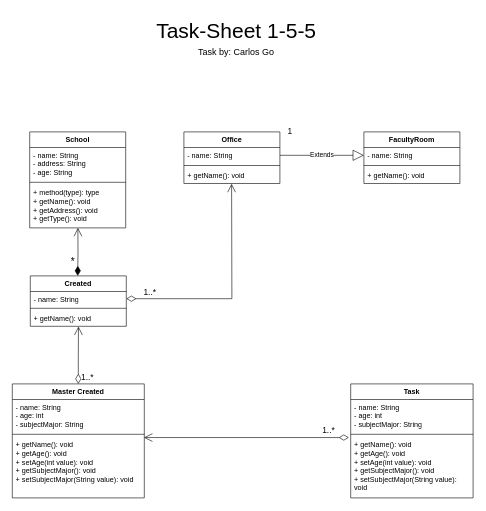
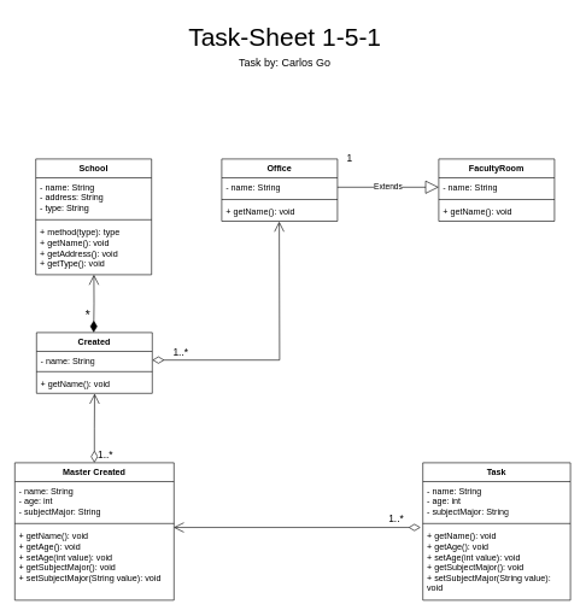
  <mxCell id="0" />
  <mxCell id="1" parent="0" />
  <mxCell id="2" value="Created" style="swimlane;fontStyle=1;align=center;verticalAlign=top;childLayout=stackLayout;horizontal=1;startSize=26;horizontalStack=0;resizeParent=1;resizeParentMax=0;resizeLast=0;collapsible=1;marginBottom=0;whiteSpace=wrap;html=1;" parent="1" vertex="1"><mxGeometry x="50" y="459" width="160" height="84" as="geometry" /></mxCell>
  <mxCell id="3" value="- name: String" style="text;strokeColor=none;fillColor=none;align=left;verticalAlign=top;spacingLeft=4;spacingRight=4;overflow=hidden;rotatable=0;points=[[0,0.5],[1,0.5]];portConstraint=eastwest;whiteSpace=wrap;html=1;" parent="2" vertex="1"><mxGeometry y="26" width="160" height="24" as="geometry" /></mxCell>
  <mxCell id="4" value="" style="line;strokeWidth=1;fillColor=none;align=left;verticalAlign=middle;spacingTop=-1;spacingLeft=3;spacingRight=3;rotatable=0;labelPosition=right;points=[];portConstraint=eastwest;strokeColor=inherit;" parent="2" vertex="1"><mxGeometry y="50" width="160" height="8" as="geometry" /></mxCell>
  <mxCell id="5" value="+ getName(): void" style="text;strokeColor=none;fillColor=none;align=left;verticalAlign=top;spacingLeft=4;spacingRight=4;overflow=hidden;rotatable=0;points=[[0,0.5],[1,0.5]];portConstraint=eastwest;whiteSpace=wrap;html=1;" parent="2" vertex="1"><mxGeometry y="58" width="160" height="26" as="geometry" /></mxCell>
  <mxCell id="6" value="Office" style="swimlane;fontStyle=1;align=center;verticalAlign=top;childLayout=stackLayout;horizontal=1;startSize=26;horizontalStack=0;resizeParent=1;resizeParentMax=0;resizeLast=0;collapsible=1;marginBottom=0;whiteSpace=wrap;html=1;" parent="1" vertex="1"><mxGeometry x="306" y="219" width="160" height="86" as="geometry" /></mxCell>
  <mxCell id="7" value="- name: String" style="text;strokeColor=none;fillColor=none;align=left;verticalAlign=top;spacingLeft=4;spacingRight=4;overflow=hidden;rotatable=0;points=[[0,0.5],[1,0.5]];portConstraint=eastwest;whiteSpace=wrap;html=1;" parent="6" vertex="1"><mxGeometry y="26" width="160" height="26" as="geometry" /></mxCell>
  <mxCell id="8" value="" style="line;strokeWidth=1;fillColor=none;align=left;verticalAlign=middle;spacingTop=-1;spacingLeft=3;spacingRight=3;rotatable=0;labelPosition=right;points=[];portConstraint=eastwest;strokeColor=inherit;" parent="6" vertex="1"><mxGeometry y="52" width="160" height="8" as="geometry" /></mxCell>
  <mxCell id="9" value="+ getName(): void" style="text;strokeColor=none;fillColor=none;align=left;verticalAlign=top;spacingLeft=4;spacingRight=4;overflow=hidden;rotatable=0;points=[[0,0.5],[1,0.5]];portConstraint=eastwest;whiteSpace=wrap;html=1;" parent="6" vertex="1"><mxGeometry y="60" width="160" height="26" as="geometry" /></mxCell>
  <mxCell id="10" value="Task" style="swimlane;fontStyle=1;align=center;verticalAlign=top;childLayout=stackLayout;horizontal=1;startSize=26;horizontalStack=0;resizeParent=1;resizeParentMax=0;resizeLast=0;collapsible=1;marginBottom=0;whiteSpace=wrap;html=1;" parent="1" vertex="1"><mxGeometry x="584" y="639" width="204" height="190" as="geometry" /></mxCell>
  <mxCell id="11" value="- name: String&lt;div&gt;- age: int&lt;/div&gt;&lt;div&gt;- subjectMajor: String&lt;/div&gt;" style="text;strokeColor=none;fillColor=none;align=left;verticalAlign=top;spacingLeft=4;spacingRight=4;overflow=hidden;rotatable=0;points=[[0,0.5],[1,0.5]];portConstraint=eastwest;whiteSpace=wrap;html=1;" parent="10" vertex="1"><mxGeometry y="26" width="204" height="54" as="geometry" /></mxCell>
  <mxCell id="12" value="" style="line;strokeWidth=1;fillColor=none;align=left;verticalAlign=middle;spacingTop=-1;spacingLeft=3;spacingRight=3;rotatable=0;labelPosition=right;points=[];portConstraint=eastwest;strokeColor=inherit;" parent="10" vertex="1"><mxGeometry y="80" width="204" height="8" as="geometry" /></mxCell>
  <mxCell id="13" value="+ getName(): void&lt;div&gt;+ getAge(): void&lt;/div&gt;&lt;div&gt;+ setAge(int value): void&lt;/div&gt;&lt;div&gt;+ getSubjectMajor(): void&lt;/div&gt;&lt;div&gt;+ setSubjectMajor(String value): void&amp;nbsp;&lt;/div&gt;" style="text;strokeColor=none;fillColor=none;align=left;verticalAlign=top;spacingLeft=4;spacingRight=4;overflow=hidden;rotatable=0;points=[[0,0.5],[1,0.5]];portConstraint=eastwest;whiteSpace=wrap;html=1;" parent="10" vertex="1"><mxGeometry y="88" width="204" height="102" as="geometry" /></mxCell>
  <mxCell id="14" value="FacultyRoom" style="swimlane;fontStyle=1;align=center;verticalAlign=top;childLayout=stackLayout;horizontal=1;startSize=26;horizontalStack=0;resizeParent=1;resizeParentMax=0;resizeLast=0;collapsible=1;marginBottom=0;whiteSpace=wrap;html=1;" parent="1" vertex="1"><mxGeometry x="606" y="219" width="160" height="86" as="geometry" /></mxCell>
  <mxCell id="15" value="- name: String" style="text;strokeColor=none;fillColor=none;align=left;verticalAlign=top;spacingLeft=4;spacingRight=4;overflow=hidden;rotatable=0;points=[[0,0.5],[1,0.5]];portConstraint=eastwest;whiteSpace=wrap;html=1;" parent="14" vertex="1"><mxGeometry y="26" width="160" height="26" as="geometry" /></mxCell>
  <mxCell id="16" value="" style="line;strokeWidth=1;fillColor=none;align=left;verticalAlign=middle;spacingTop=-1;spacingLeft=3;spacingRight=3;rotatable=0;labelPosition=right;points=[];portConstraint=eastwest;strokeColor=inherit;" parent="14" vertex="1"><mxGeometry y="52" width="160" height="8" as="geometry" /></mxCell>
  <mxCell id="17" value="+ getName(): void" style="text;strokeColor=none;fillColor=none;align=left;verticalAlign=top;spacingLeft=4;spacingRight=4;overflow=hidden;rotatable=0;points=[[0,0.5],[1,0.5]];portConstraint=eastwest;whiteSpace=wrap;html=1;" parent="14" vertex="1"><mxGeometry y="60" width="160" height="26" as="geometry" /></mxCell>
  <mxCell id="18" value="School" style="swimlane;fontStyle=1;align=center;verticalAlign=top;childLayout=stackLayout;horizontal=1;startSize=26;horizontalStack=0;resizeParent=1;resizeParentMax=0;resizeLast=0;collapsible=1;marginBottom=0;whiteSpace=wrap;html=1;" parent="1" vertex="1"><mxGeometry x="49" y="219" width="160" height="160" as="geometry"><mxRectangle x="320" y="-140" width="100" height="30" as="alternateBounds" /></mxGeometry></mxCell>
- <mxCell id="19" value="- name: String&lt;div&gt;- address: String&lt;/div&gt;&lt;div&gt;- age: String&lt;/div&gt;" style="text;strokeColor=none;fillColor=none;align=left;verticalAlign=top;spacingLeft=4;spacingRight=4;overflow=hidden;rotatable=0;points=[[0,0.5],[1,0.5]];portConstraint=eastwest;whiteSpace=wrap;html=1;" parent="18" vertex="1"><mxGeometry y="26" width="160" height="54" as="geometry" /></mxCell>
+ <mxCell id="19" value="- name: String&lt;div&gt;- address: String&lt;/div&gt;&lt;div&gt;- type: String&lt;/div&gt;" style="text;strokeColor=none;fillColor=none;align=left;verticalAlign=top;spacingLeft=4;spacingRight=4;overflow=hidden;rotatable=0;points=[[0,0.5],[1,0.5]];portConstraint=eastwest;whiteSpace=wrap;html=1;" parent="18" vertex="1"><mxGeometry y="26" width="160" height="54" as="geometry" /></mxCell>
  <mxCell id="20" value="" style="line;strokeWidth=1;fillColor=none;align=left;verticalAlign=middle;spacingTop=-1;spacingLeft=3;spacingRight=3;rotatable=0;labelPosition=right;points=[];portConstraint=eastwest;strokeColor=inherit;" parent="18" vertex="1"><mxGeometry y="80" width="160" height="8" as="geometry" /></mxCell>
  <mxCell id="21" value="+ method(type): type&lt;div&gt;+ getName(): void&lt;/div&gt;&lt;div&gt;+ getAddress(): void&lt;/div&gt;&lt;div&gt;+ getType(): void&lt;/div&gt;" style="text;strokeColor=none;fillColor=none;align=left;verticalAlign=top;spacingLeft=4;spacingRight=4;overflow=hidden;rotatable=0;points=[[0,0.5],[1,0.5]];portConstraint=eastwest;whiteSpace=wrap;html=1;" parent="18" vertex="1"><mxGeometry y="88" width="160" height="72" as="geometry" /></mxCell>
  <mxCell id="22" value="Master Created" style="swimlane;fontStyle=1;align=center;verticalAlign=top;childLayout=stackLayout;horizontal=1;startSize=26;horizontalStack=0;resizeParent=1;resizeParentMax=0;resizeLast=0;collapsible=1;marginBottom=0;whiteSpace=wrap;html=1;" vertex="1" parent="1"><mxGeometry x="20" y="639" width="220" height="190" as="geometry" /></mxCell>
  <mxCell id="23" value="- name: String&lt;div&gt;- age: int&lt;/div&gt;&lt;div&gt;- subjectMajor: String&lt;/div&gt;" style="text;strokeColor=none;fillColor=none;align=left;verticalAlign=top;spacingLeft=4;spacingRight=4;overflow=hidden;rotatable=0;points=[[0,0.5],[1,0.5]];portConstraint=eastwest;whiteSpace=wrap;html=1;" vertex="1" parent="22"><mxGeometry y="26" width="220" height="54" as="geometry" /></mxCell>
  <mxCell id="24" value="" style="line;strokeWidth=1;fillColor=none;align=left;verticalAlign=middle;spacingTop=-1;spacingLeft=3;spacingRight=3;rotatable=0;labelPosition=right;points=[];portConstraint=eastwest;strokeColor=inherit;" vertex="1" parent="22"><mxGeometry y="80" width="220" height="8" as="geometry" /></mxCell>
  <mxCell id="25" value="+ getName(): void&lt;div&gt;+ getAge(): void&lt;/div&gt;&lt;div&gt;+ setAge(int value): void&lt;/div&gt;&lt;div&gt;+ getSubjectMajor(): void&lt;/div&gt;&lt;div&gt;+ setSubjectMajor(String value): void&amp;nbsp;&lt;/div&gt;" style="text;strokeColor=none;fillColor=none;align=left;verticalAlign=top;spacingLeft=4;spacingRight=4;overflow=hidden;rotatable=0;points=[[0,0.5],[1,0.5]];portConstraint=eastwest;whiteSpace=wrap;html=1;" vertex="1" parent="22"><mxGeometry y="88" width="220" height="102" as="geometry" /></mxCell>
  <mxCell id="26" value="*" style="endArrow=open;html=1;endSize=12;startArrow=diamondThin;startSize=14;startFill=1;edgeStyle=orthogonalEdgeStyle;align=left;verticalAlign=bottom;rounded=0;entryX=0.502;entryY=0.999;entryDx=0;entryDy=0;entryPerimeter=0;exitX=0.5;exitY=0;exitDx=0;exitDy=0;fontSize=17;" edge="1" parent="1" target="21"><mxGeometry x="-0.751" y="13" relative="1" as="geometry"><mxPoint x="129" y="459" as="sourcePoint" /><mxPoint x="154" y="429" as="targetPoint" /><mxPoint as="offset" /></mxGeometry></mxCell>
  <mxCell id="27" value="1..*" style="endArrow=open;html=1;endSize=12;startArrow=diamondThin;startSize=14;startFill=0;edgeStyle=orthogonalEdgeStyle;align=left;verticalAlign=bottom;rounded=0;entryX=0.503;entryY=1.018;entryDx=0;entryDy=0;entryPerimeter=0;exitX=1;exitY=0.5;exitDx=0;exitDy=0;fontSize=14;" edge="1" parent="1" source="3"><mxGeometry x="-0.854" relative="1" as="geometry"><mxPoint x="250" y="519" as="sourcePoint" /><mxPoint x="385.48" y="305.468" as="targetPoint" /><mxPoint as="offset" /></mxGeometry></mxCell>
  <mxCell id="28" value="Extends" style="endArrow=block;endSize=16;endFill=0;html=1;rounded=0;exitX=1;exitY=0.5;exitDx=0;exitDy=0;entryX=0;entryY=0.5;entryDx=0;entryDy=0;" edge="1" parent="1" source="7" target="15"><mxGeometry width="160" relative="1" as="geometry"><mxPoint x="473" y="359" as="sourcePoint" /><mxPoint x="633" y="359" as="targetPoint" /></mxGeometry></mxCell>
  <mxCell id="29" value="1" style="text;strokeColor=none;fillColor=none;align=left;verticalAlign=top;spacingLeft=4;spacingRight=4;overflow=hidden;rotatable=0;points=[[0,0.5],[1,0.5]];portConstraint=eastwest;whiteSpace=wrap;html=1;fontSize=14;" vertex="1" parent="1"><mxGeometry x="473" y="203" width="30" height="26" as="geometry" /></mxCell>
  <mxCell id="30" value="1..*" style="endArrow=open;html=1;endSize=12;startArrow=diamondThin;startSize=14;startFill=0;edgeStyle=orthogonalEdgeStyle;align=left;verticalAlign=bottom;rounded=0;entryX=0.502;entryY=1.014;entryDx=0;entryDy=0;entryPerimeter=0;exitX=0.5;exitY=0;exitDx=0;exitDy=0;fontSize=14;" edge="1" parent="1" source="22" target="5"><mxGeometry x="-1" y="-3" relative="1" as="geometry"><mxPoint x="326.95" y="670.532" as="sourcePoint" /><mxPoint x="502.43" y="479" as="targetPoint" /><mxPoint as="offset" /></mxGeometry></mxCell>
  <mxCell id="31" value="1..*" style="endArrow=open;html=1;endSize=12;startArrow=diamondThin;startSize=14;startFill=0;edgeStyle=orthogonalEdgeStyle;align=left;verticalAlign=bottom;rounded=0;entryX=0.998;entryY=0.014;entryDx=0;entryDy=0;entryPerimeter=0;exitX=-0.015;exitY=0.014;exitDx=0;exitDy=0;exitPerimeter=0;fontSize=14;" edge="1" parent="1" source="13" target="25"><mxGeometry x="-0.732" relative="1" as="geometry"><mxPoint x="423" y="669" as="sourcePoint" /><mxPoint x="253" y="719" as="targetPoint" /><mxPoint as="offset" /></mxGeometry></mxCell>
- <mxCell id="32" value="&lt;font style=&quot;font-size: 35px;&quot;&gt;Task-Sheet 1-5-5&lt;/font&gt;" style="text;html=1;align=center;verticalAlign=middle;resizable=0;points=[];autosize=1;strokeColor=none;fillColor=none;" vertex="1" parent="1"><mxGeometry x="248" y="20" width="290" height="60" as="geometry" /></mxCell>
+ <mxCell id="32" value="&lt;font style=&quot;font-size: 35px;&quot;&gt;Task-Sheet 1-5-1&lt;/font&gt;" style="text;html=1;align=center;verticalAlign=middle;resizable=0;points=[];autosize=1;strokeColor=none;fillColor=none;" vertex="1" parent="1"><mxGeometry x="248" y="20" width="290" height="60" as="geometry" /></mxCell>
  <mxCell id="33" value="Task by: Carlos Go" style="text;html=1;align=center;verticalAlign=middle;resizable=0;points=[];autosize=1;strokeColor=none;fillColor=none;fontSize=15;" vertex="1" parent="1"><mxGeometry x="308" y="70" width="170" height="30" as="geometry" /></mxCell>
